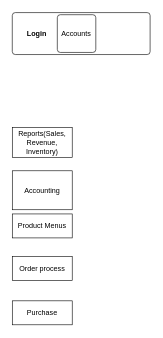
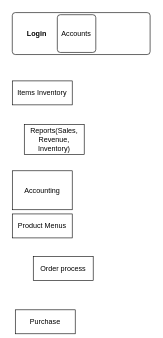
  <mxCell id="0" />
  <mxCell id="1" parent="0" />
- <mxCell id="2" value="Purchase" style="whiteSpace=wrap;html=1;align=center;" vertex="1" parent="1"><mxGeometry x="20" y="501" width="100" height="40" as="geometry" /></mxCell>
- <mxCell id="4" value="Reports(Sales, Revenue, Inventory)" style="whiteSpace=wrap;html=1;align=center;" vertex="1" parent="1"><mxGeometry x="20" y="212" width="100" height="50" as="geometry" /></mxCell>
+ <mxCell id="2" value="Purchase" style="whiteSpace=wrap;html=1;align=center;" vertex="1" parent="1"><mxGeometry x="25" y="516" width="100" height="40" as="geometry" /></mxCell>
+ <mxCell id="3" value="Items Inventory" style="whiteSpace=wrap;html=1;align=center;" vertex="1" parent="1"><mxGeometry x="20" y="134" width="100" height="40" as="geometry" /></mxCell>
+ <mxCell id="4" value="Reports(Sales, Revenue, Inventory)" style="whiteSpace=wrap;html=1;align=center;" vertex="1" parent="1"><mxGeometry x="40" y="207" width="100" height="50" as="geometry" /></mxCell>
  <mxCell id="5" value="Accounting" style="whiteSpace=wrap;html=1;align=center;" vertex="1" parent="1"><mxGeometry x="20" y="284" width="100" height="65" as="geometry" /></mxCell>
  <mxCell id="6" value="Product Menus&lt;span style=&quot;color: rgba(0 , 0 , 0 , 0) ; font-family: monospace ; font-size: 0px&quot;&gt;%3CmxGraphModel%3E%3Croot%3E%3CmxCell%20id%3D%220%22%2F%3E%3CmxCell%20id%3D%221%22%20parent%3D%220%22%2F%3E%3CmxCell%20id%3D%222%22%20value%3D%22Entity%22%20style%3D%22whiteSpace%3Dwrap%3Bhtml%3D1%3Balign%3Dcenter%3B%22%20vertex%3D%221%22%20parent%3D%221%22%3E%3CmxGeometry%20x%3D%22160%22%20y%3D%2250%22%20width%3D%22100%22%20height%3D%2240%22%20as%3D%22geometry%22%2F%3E%3C%2FmxCell%3E%3C%2Froot%3E%3C%2FmxGraphModel%3E&lt;/span&gt;" style="whiteSpace=wrap;html=1;align=center;" vertex="1" parent="1"><mxGeometry x="20" y="356" width="100" height="40" as="geometry" /></mxCell>
- <mxCell id="7" value="Order process" style="whiteSpace=wrap;html=1;align=center;" vertex="1" parent="1"><mxGeometry x="20" y="427" width="100" height="40" as="geometry" /></mxCell>
+ <mxCell id="7" value="Order process" style="whiteSpace=wrap;html=1;align=center;" vertex="1" parent="1"><mxGeometry x="55" y="427" width="100" height="40" as="geometry" /></mxCell>
  <mxCell id="8" value="" style="rounded=1;absoluteArcSize=1;html=1;arcSize=10;" vertex="1" parent="1"><mxGeometry x="20" y="20" width="230" height="70" as="geometry" /></mxCell>
  <mxCell id="9" value="Login" style="html=1;shape=mxgraph.er.anchor;whiteSpace=wrap;fontStyle=1" vertex="1" parent="8"><mxGeometry width="82.143" height="70" as="geometry" /></mxCell>
  <mxCell id="10" value="Accounts" style="rounded=1;absoluteArcSize=1;html=1;arcSize=10;whiteSpace=wrap;points=[];strokeColor=inherit;fillColor=inherit;" vertex="1" parent="8"><mxGeometry x="75.141" y="3.5" width="64.222" height="63" as="geometry" /></mxCell>
